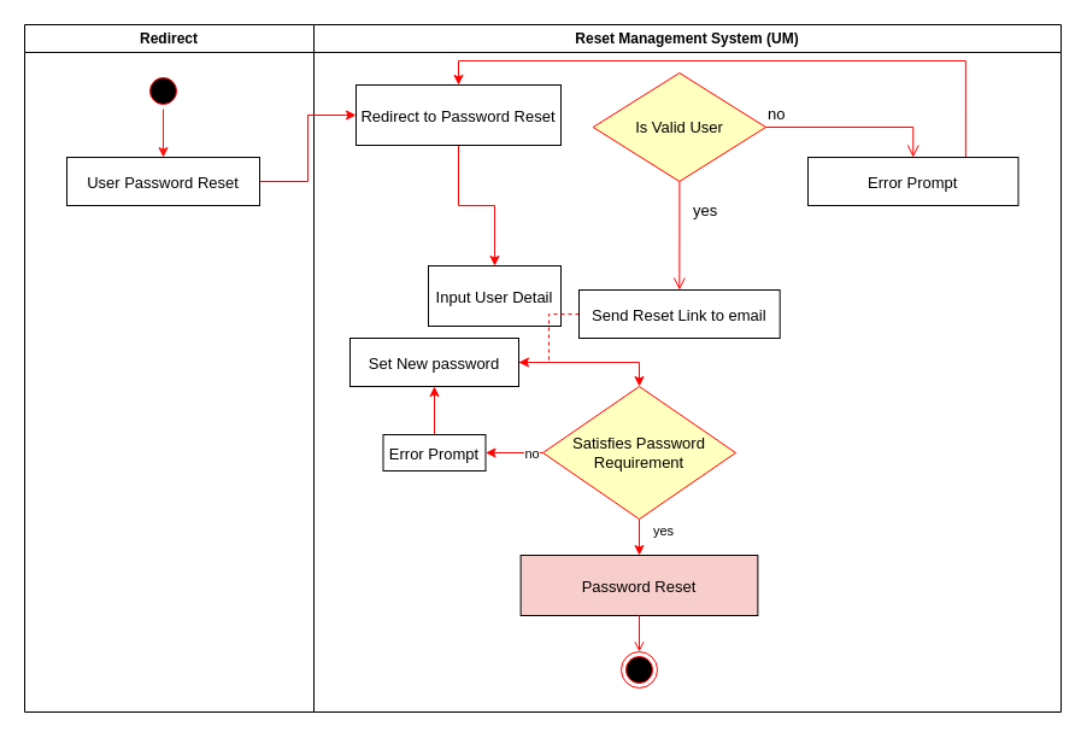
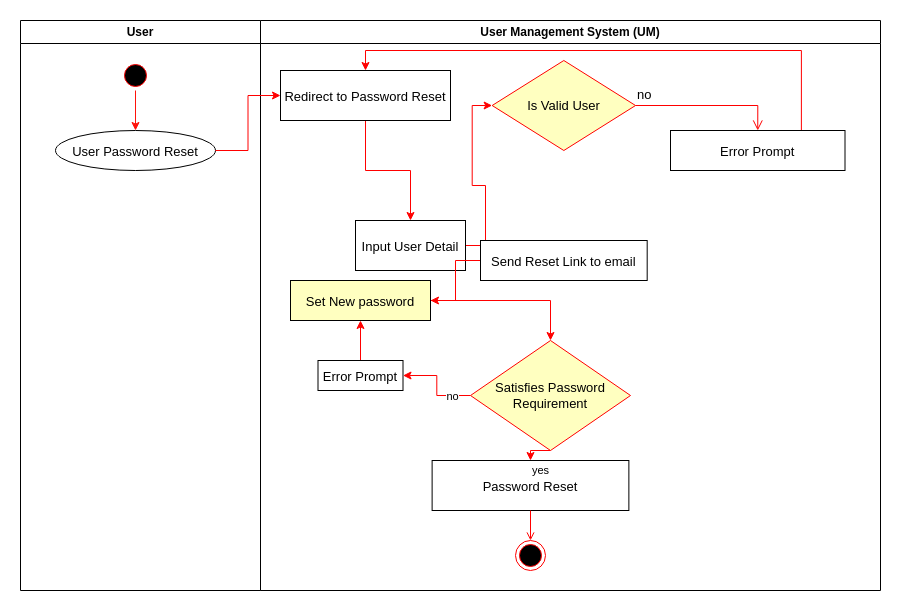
  <mxCell id="0" />
  <mxCell id="1" parent="0" />
- <mxCell id="2" value="Redirect" style="swimlane;whiteSpace=wrap" vertex="1" parent="1"><mxGeometry x="20" y="20" width="240" height="570" as="geometry" /></mxCell>
+ <mxCell id="2" value="User" style="swimlane;whiteSpace=wrap" vertex="1" parent="1"><mxGeometry x="20" y="20" width="240" height="570" as="geometry" /></mxCell>
  <mxCell id="3" style="edgeStyle=orthogonalEdgeStyle;rounded=0;orthogonalLoop=1;jettySize=auto;html=1;entryX=0.5;entryY=0;entryDx=0;entryDy=0;fontSize=13;strokeColor=#FF120A;" edge="1" parent="2" source="4" target="5"><mxGeometry relative="1" as="geometry" /></mxCell>
  <mxCell id="4" value="" style="ellipse;shape=startState;fillColor=#000000;strokeColor=#ff0000;" vertex="1" parent="2"><mxGeometry x="100" y="40" width="30" height="30" as="geometry" /></mxCell>
- <mxCell id="5" value="User Password Reset" style="fontSize=13;fontStyle=0" vertex="1" parent="2"><mxGeometry x="35" y="110" width="160" height="40" as="geometry" /></mxCell>
- <mxCell id="6" value="Reset Management System (UM)" style="swimlane;whiteSpace=wrap" vertex="1" parent="1"><mxGeometry x="260" y="20" width="620" height="570" as="geometry" /></mxCell>
+ <mxCell id="5" value="User Password Reset" style="ellipse;fontSize=13;fontStyle=0;" vertex="1" parent="2"><mxGeometry x="35" y="110" width="160" height="40" as="geometry" /></mxCell>
+ <mxCell id="6" value="User Management System (UM)" style="swimlane;whiteSpace=wrap" vertex="1" parent="1"><mxGeometry x="260" y="20" width="620" height="570" as="geometry" /></mxCell>
+ <mxCell id="7" style="edgeStyle=orthogonalEdgeStyle;rounded=0;orthogonalLoop=1;jettySize=auto;html=1;entryX=0;entryY=0.5;entryDx=0;entryDy=0;strokeColor=#FF0000;" edge="1" parent="6" source="8" target="14"><mxGeometry relative="1" as="geometry" /></mxCell>
  <mxCell id="8" value="Input User Detail" style="fontSize=13;" vertex="1" parent="6"><mxGeometry x="95" y="200" width="110" height="50" as="geometry" /></mxCell>
- <mxCell id="9" style="edgeStyle=orthogonalEdgeStyle;rounded=0;orthogonalLoop=1;jettySize=auto;html=1;strokeColor=#FF0000;dashed=1;" edge="1" parent="6" source="10" target="22"><mxGeometry relative="1" as="geometry" /></mxCell>
+ <mxCell id="9" style="edgeStyle=orthogonalEdgeStyle;rounded=0;orthogonalLoop=1;jettySize=auto;html=1;strokeColor=#FF0000;" edge="1" parent="6" source="10" target="22"><mxGeometry relative="1" as="geometry" /></mxCell>
  <mxCell id="10" value="Send Reset Link to email" style="fontSize=13;" vertex="1" parent="6"><mxGeometry x="220.0" y="220" width="166.68" height="40" as="geometry" /></mxCell>
- <mxCell id="11" value="Password Reset" style="fontSize=13;fillColor=#f8cecc;" vertex="1" parent="6"><mxGeometry x="171.62" y="440" width="196.75" height="50" as="geometry" /></mxCell>
+ <mxCell id="11" value="Password Reset" style="fontSize=13;" vertex="1" parent="6"><mxGeometry x="171.62" y="440" width="196.75" height="50" as="geometry" /></mxCell>
  <mxCell id="12" value="" style="ellipse;shape=endState;fillColor=#000000;strokeColor=#ff0000" vertex="1" parent="6"><mxGeometry x="255" y="520" width="30" height="30" as="geometry" /></mxCell>
  <mxCell id="13" value="" style="endArrow=open;strokeColor=#FF0000;endFill=1;rounded=0" edge="1" parent="6" source="11" target="12"><mxGeometry relative="1" as="geometry" /></mxCell>
  <mxCell id="14" value="Is Valid User" style="rhombus;whiteSpace=wrap;html=1;fillColor=#ffffc0;strokeColor=#ff0000;fontSize=13;" vertex="1" parent="6"><mxGeometry x="231.65" y="40" width="143.37" height="90" as="geometry" /></mxCell>
  <mxCell id="15" value="no" style="edgeStyle=orthogonalEdgeStyle;html=1;align=left;verticalAlign=bottom;endArrow=open;endSize=8;strokeColor=#ff0000;rounded=0;fontSize=13;entryX=0.5;entryY=0;entryDx=0;entryDy=0;" edge="1" parent="6" source="14" target="18"><mxGeometry x="-1" relative="1" as="geometry"><mxPoint x="370" y="120" as="targetPoint" /></mxGeometry></mxCell>
- <mxCell id="16" value="yes" style="edgeStyle=orthogonalEdgeStyle;html=1;align=left;verticalAlign=top;endArrow=open;endSize=8;strokeColor=#ff0000;rounded=0;fontSize=13;entryX=0.5;entryY=0;entryDx=0;entryDy=0;" edge="1" parent="6" source="14" target="10"><mxGeometry x="-0.781" y="10" relative="1" as="geometry"><mxPoint x="216.63" y="180" as="targetPoint" /><mxPoint as="offset" /></mxGeometry></mxCell>
  <mxCell id="17" style="edgeStyle=orthogonalEdgeStyle;rounded=0;orthogonalLoop=1;jettySize=auto;html=1;exitX=0.75;exitY=0;exitDx=0;exitDy=0;entryX=0.5;entryY=0;entryDx=0;entryDy=0;strokeColor=#FF0000;" edge="1" parent="6" source="18" target="20"><mxGeometry relative="1" as="geometry" /></mxCell>
  <mxCell id="18" value="Error Prompt" style="fontSize=13;" vertex="1" parent="6"><mxGeometry x="410" y="110" width="174.5" height="40" as="geometry" /></mxCell>
  <mxCell id="19" style="edgeStyle=orthogonalEdgeStyle;rounded=0;orthogonalLoop=1;jettySize=auto;html=1;entryX=0.5;entryY=0;entryDx=0;entryDy=0;strokeColor=#FF0000;" edge="1" parent="6" source="20" target="8"><mxGeometry relative="1" as="geometry" /></mxCell>
- <mxCell id="20" value="Redirect to Password Reset" style="fontSize=13;" vertex="1" parent="6"><mxGeometry x="35" y="50" width="170" height="50" as="geometry" /></mxCell>
+ <mxCell id="20" value="Redirect to Password Reset" style="fontSize=13;" vertex="1" parent="6"><mxGeometry x="20" y="50" width="170" height="50" as="geometry" /></mxCell>
  <mxCell id="21" style="edgeStyle=orthogonalEdgeStyle;rounded=0;orthogonalLoop=1;jettySize=auto;html=1;entryX=0.5;entryY=0;entryDx=0;entryDy=0;strokeColor=#FF0000;" edge="1" parent="6" source="22" target="26"><mxGeometry relative="1" as="geometry" /></mxCell>
- <mxCell id="22" value="Set New password" style="fontSize=13;" vertex="1" parent="6"><mxGeometry x="30" y="260" width="140" height="40" as="geometry" /></mxCell>
+ <mxCell id="22" value="Set New password" style="fontSize=13;fillColor=#ffffc0;" vertex="1" parent="6"><mxGeometry x="30" y="260" width="140" height="40" as="geometry" /></mxCell>
  <mxCell id="23" value="yes" style="edgeStyle=orthogonalEdgeStyle;rounded=0;orthogonalLoop=1;jettySize=auto;html=1;exitX=0.5;exitY=1;exitDx=0;exitDy=0;entryX=0.5;entryY=0;entryDx=0;entryDy=0;strokeColor=#FF0000;" edge="1" parent="6" source="26" target="11"><mxGeometry x="-0.334" y="20" relative="1" as="geometry"><mxPoint as="offset" /></mxGeometry></mxCell>
  <mxCell id="24" style="edgeStyle=orthogonalEdgeStyle;rounded=0;orthogonalLoop=1;jettySize=auto;html=1;strokeColor=#FF0000;entryX=1;entryY=0.5;entryDx=0;entryDy=0;" edge="1" parent="6" source="26" target="28"><mxGeometry relative="1" as="geometry"><mxPoint x="110" y="355" as="targetPoint" /></mxGeometry></mxCell>
  <mxCell id="25" value="no" style="edgeLabel;html=1;align=center;verticalAlign=middle;resizable=0;points=[];" vertex="1" connectable="0" parent="24"><mxGeometry x="-0.574" relative="1" as="geometry"><mxPoint as="offset" /></mxGeometry></mxCell>
- <mxCell id="26" value="Satisfies Password Requirement" style="rhombus;whiteSpace=wrap;html=1;fillColor=#ffffc0;strokeColor=#ff0000;fontSize=13;" vertex="1" parent="6"><mxGeometry x="190" y="300" width="160" height="110" as="geometry" /></mxCell>
+ <mxCell id="26" value="Satisfies Password Requirement" style="rhombus;whiteSpace=wrap;html=1;fillColor=#ffffc0;strokeColor=#ff0000;fontSize=13;" vertex="1" parent="6"><mxGeometry x="210" y="320" width="160" height="110" as="geometry" /></mxCell>
  <mxCell id="27" style="edgeStyle=orthogonalEdgeStyle;rounded=0;orthogonalLoop=1;jettySize=auto;html=1;entryX=0.5;entryY=1;entryDx=0;entryDy=0;strokeColor=#FF0000;" edge="1" parent="6" source="28" target="22"><mxGeometry relative="1" as="geometry" /></mxCell>
  <mxCell id="28" value="Error Prompt" style="fontSize=13;" vertex="1" parent="6"><mxGeometry x="57.5" y="340" width="85" height="30" as="geometry" /></mxCell>
  <mxCell id="29" style="edgeStyle=orthogonalEdgeStyle;rounded=0;orthogonalLoop=1;jettySize=auto;html=1;strokeColor=#FF0000;entryX=0;entryY=0.5;entryDx=0;entryDy=0;" edge="1" parent="1" source="5" target="20"><mxGeometry relative="1" as="geometry"><mxPoint x="280" y="130" as="targetPoint" /></mxGeometry></mxCell>
